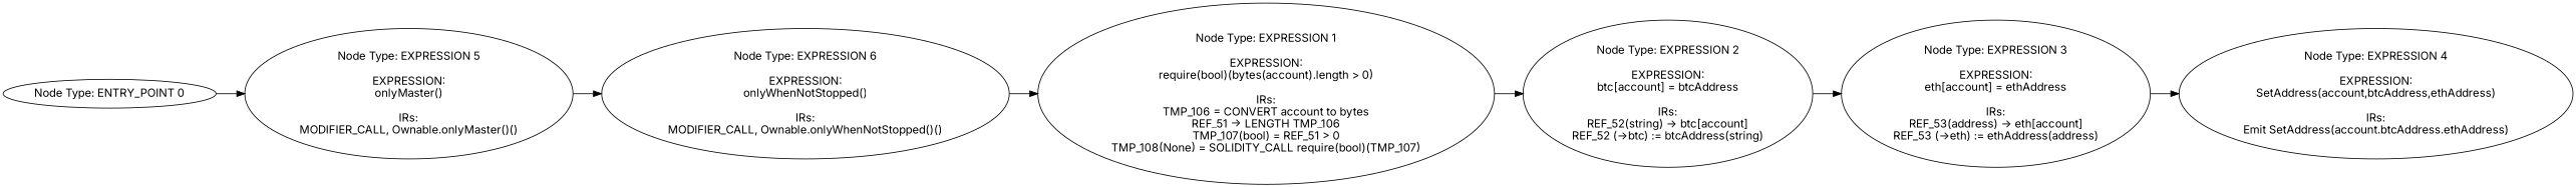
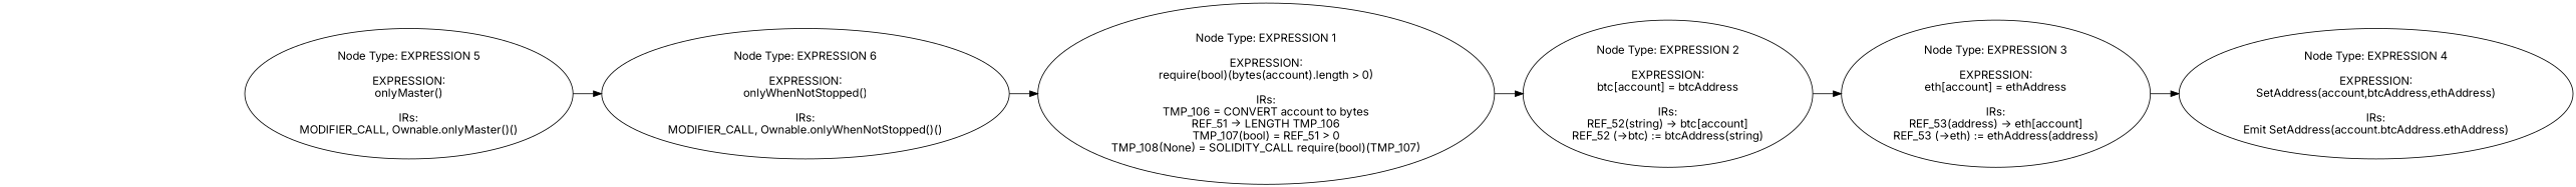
  digraph {
    rankdir=LR
    fontname=Inter
    node [fontname=Inter]
    edge [fontname=Inter]
-   n1 [label="Node Type: ENTRY_POINT 0\n"]
    n2 [label="Node Type: EXPRESSION 5\n\nEXPRESSION:\nonlyMaster()\n\nIRs:\nMODIFIER_CALL, Ownable.onlyMaster()()"]
    n3 [label="Node Type: EXPRESSION 6\n\nEXPRESSION:\nonlyWhenNotStopped()\n\nIRs:\nMODIFIER_CALL, Ownable.onlyWhenNotStopped()()"]
    n4 [label="Node Type: EXPRESSION 1\n\nEXPRESSION:\nrequire(bool)(bytes(account).length > 0)\n\nIRs:\nTMP_106 = CONVERT account to bytes\nREF_51 -> LENGTH TMP_106\nTMP_107(bool) = REF_51 > 0\nTMP_108(None) = SOLIDITY_CALL require(bool)(TMP_107)"]
    n5 [label="Node Type: EXPRESSION 2\n\nEXPRESSION:\nbtc[account] = btcAddress\n\nIRs:\nREF_52(string) -> btc[account]\nREF_52 (->btc) := btcAddress(string)"]
    n6 [label="Node Type: EXPRESSION 3\n\nEXPRESSION:\neth[account] = ethAddress\n\nIRs:\nREF_53(address) -> eth[account]\nREF_53 (->eth) := ethAddress(address)"]
    n7 [label="Node Type: EXPRESSION 4\n\nEXPRESSION:\nSetAddress(account,btcAddress,ethAddress)\n\nIRs:\nEmit SetAddress(account.btcAddress.ethAddress)"]
-   n1 -> n2
    n2 -> n3
    n3 -> n4
    n4 -> n5
    n5 -> n6
    n6 -> n7
  }
